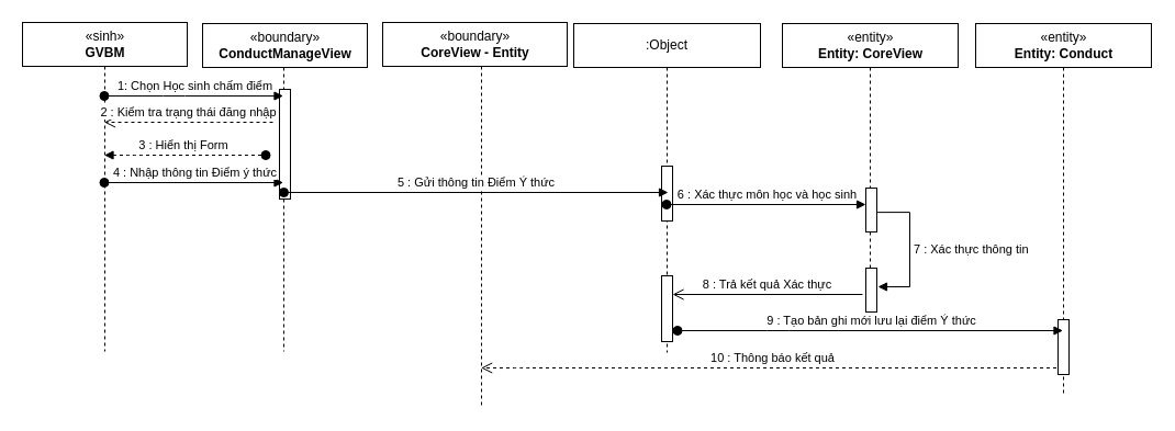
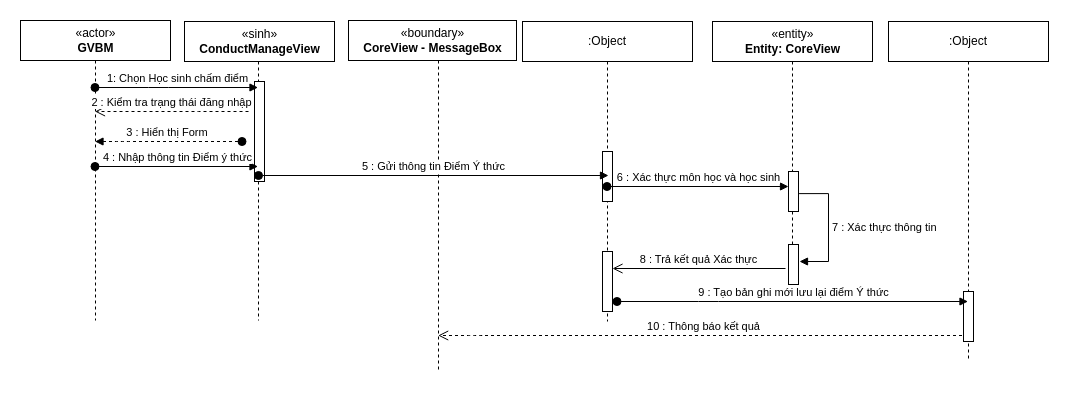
  <mxCell id="0" />
  <mxCell id="1" parent="0" />
  <mxCell id="2" value=":Object" style="shape=umlLifeline;perimeter=lifelinePerimeter;whiteSpace=wrap;html=1;container=1;collapsible=0;recursiveResize=0;outlineConnect=0;" parent="1" vertex="1"><mxGeometry x="45" y="20" width="100" height="300" as="geometry" /></mxCell>
- <mxCell id="3" value="«sinh»&lt;br&gt;&lt;b&gt;GVBM&lt;/b&gt;" style="html=1;" parent="1" vertex="1"><mxGeometry x="20" y="20" width="150" height="40" as="geometry" /></mxCell>
+ <mxCell id="3" value="«actor»&lt;br&gt;&lt;b&gt;GVBM&lt;/b&gt;" style="html=1;" parent="1" vertex="1"><mxGeometry x="20" y="20" width="150" height="40" as="geometry" /></mxCell>
  <mxCell id="4" value=":Object" style="shape=umlLifeline;perimeter=lifelinePerimeter;whiteSpace=wrap;html=1;container=1;collapsible=0;recursiveResize=0;outlineConnect=0;" parent="1" vertex="1"><mxGeometry x="184" y="21" width="148" height="299" as="geometry" /></mxCell>
- <mxCell id="5" value="«boundary»&lt;br&gt;&lt;b&gt;ConductManageView&lt;/b&gt;" style="html=1;" parent="4" vertex="1"><mxGeometry width="150" height="40" as="geometry" /></mxCell>
+ <mxCell id="5" value="«sinh»&lt;br&gt;&lt;b&gt;ConductManageView&lt;/b&gt;" style="html=1;" parent="4" vertex="1"><mxGeometry width="150" height="40" as="geometry" /></mxCell>
  <mxCell id="6" value="" style="html=1;points=[];perimeter=orthogonalPerimeter;" parent="4" vertex="1"><mxGeometry x="70" y="60" width="10" height="100" as="geometry" /></mxCell>
  <mxCell id="7" value=":Object" style="shape=umlLifeline;perimeter=lifelinePerimeter;whiteSpace=wrap;html=1;container=1;collapsible=0;recursiveResize=0;outlineConnect=0;" parent="1" vertex="1"><mxGeometry x="363" y="20" width="150" height="351" as="geometry" /></mxCell>
- <mxCell id="8" value="«boundary»&lt;br&gt;&lt;b&gt;CoreView - Entity&lt;/b&gt;" style="html=1;" parent="7" vertex="1"><mxGeometry x="-15" width="168" height="40" as="geometry" /></mxCell>
+ <mxCell id="8" value="«boundary»&lt;br&gt;&lt;b&gt;CoreView - MessageBox&lt;/b&gt;" style="html=1;" parent="7" vertex="1"><mxGeometry x="-15" width="168" height="40" as="geometry" /></mxCell>
  <mxCell id="9" value=":Object" style="shape=umlLifeline;perimeter=lifelinePerimeter;whiteSpace=wrap;html=1;container=1;collapsible=0;recursiveResize=0;outlineConnect=0;" parent="1" vertex="1"><mxGeometry x="522" y="21" width="170" height="300" as="geometry" /></mxCell>
  <mxCell id="10" value="" style="html=1;points=[];perimeter=orthogonalPerimeter;" parent="9" vertex="1"><mxGeometry x="80" y="130" width="10" height="50" as="geometry" /></mxCell>
  <mxCell id="11" value=":Object" style="shape=umlLifeline;perimeter=lifelinePerimeter;whiteSpace=wrap;html=1;container=1;collapsible=0;recursiveResize=0;outlineConnect=0;" parent="1" vertex="1"><mxGeometry x="712" y="21" width="160" height="250" as="geometry" /></mxCell>
  <mxCell id="12" value="«entity»&lt;br&gt;&lt;b&gt;Entity: CoreView&lt;/b&gt;" style="html=1;" parent="11" vertex="1"><mxGeometry width="160" height="40" as="geometry" /></mxCell>
  <mxCell id="13" value="" style="html=1;points=[];perimeter=orthogonalPerimeter;" parent="11" vertex="1"><mxGeometry x="76" y="150" width="10" height="40" as="geometry" /></mxCell>
  <mxCell id="14" value="1: Chọn Học sinh chấm điểm" style="html=1;verticalAlign=bottom;startArrow=oval;startFill=1;endArrow=block;startSize=8;" parent="1" target="4" edge="1"><mxGeometry width="60" relative="1" as="geometry"><mxPoint x="94.5" y="87" as="sourcePoint" /><mxPoint x="290" y="85" as="targetPoint" /><Array as="points"><mxPoint x="158" y="87" /></Array></mxGeometry></mxCell>
  <mxCell id="15" value="5 : Gửi thông tin Điểm Ý thức" style="html=1;verticalAlign=bottom;startArrow=oval;startFill=1;endArrow=block;startSize=8;" parent="1" edge="1"><mxGeometry width="60" relative="1" as="geometry"><mxPoint x="258" y="175" as="sourcePoint" /><mxPoint x="608" y="175" as="targetPoint" /></mxGeometry></mxCell>
  <mxCell id="16" value="6 : Xác thực môn học và học sinh" style="html=1;verticalAlign=bottom;startArrow=oval;startFill=1;endArrow=block;startSize=8;" parent="1" edge="1"><mxGeometry width="60" relative="1" as="geometry"><mxPoint x="606.5" y="186" as="sourcePoint" /><mxPoint x="788" y="186" as="targetPoint" /></mxGeometry></mxCell>
  <mxCell id="17" value="" style="html=1;points=[];perimeter=orthogonalPerimeter;" parent="1" vertex="1"><mxGeometry x="788" y="244" width="10" height="40" as="geometry" /></mxCell>
  <mxCell id="18" value="7 : Xác thực thông tin" style="edgeStyle=orthogonalEdgeStyle;html=1;align=left;spacingLeft=2;endArrow=block;rounded=0;exitX=1.058;exitY=0.553;exitDx=0;exitDy=0;exitPerimeter=0;" parent="1" source="13" edge="1"><mxGeometry relative="1" as="geometry"><mxPoint x="834.5" y="192.88" as="sourcePoint" /><Array as="points"><mxPoint x="828" y="193" /><mxPoint x="828" y="261" /></Array><mxPoint x="799" y="261" as="targetPoint" /></mxGeometry></mxCell>
  <mxCell id="19" value="2 : Kiểm tra trạng thái đăng nhập" style="html=1;verticalAlign=bottom;endArrow=open;dashed=1;endSize=8;" parent="1" target="2" edge="1"><mxGeometry relative="1" as="geometry"><mxPoint x="248" y="111" as="sourcePoint" /><mxPoint x="358" y="211" as="targetPoint" /><Array as="points"><mxPoint x="208" y="111" /></Array></mxGeometry></mxCell>
  <mxCell id="20" value="3 : Hiển thị Form&amp;nbsp;" style="html=1;verticalAlign=bottom;startArrow=oval;startFill=1;endArrow=block;startSize=8;dashed=1;" parent="1" target="2" edge="1"><mxGeometry width="60" relative="1" as="geometry"><mxPoint x="241.5" y="141" as="sourcePoint" /><mxPoint x="58" y="141" as="targetPoint" /><Array as="points"><mxPoint x="121.5" y="141" /></Array></mxGeometry></mxCell>
  <mxCell id="21" value="8 : Trả kết quả Xác thực" style="html=1;verticalAlign=bottom;endArrow=open;endSize=8;exitX=-0.3;exitY=0.375;exitDx=0;exitDy=0;exitPerimeter=0;" parent="1" target="24" edge="1"><mxGeometry relative="1" as="geometry"><mxPoint x="785" y="268" as="sourcePoint" /><mxPoint x="618" y="268" as="targetPoint" /></mxGeometry></mxCell>
  <mxCell id="22" value="10 : Thông báo kết quả" style="html=1;verticalAlign=bottom;endArrow=open;dashed=1;endSize=8;" parent="1" source="25" edge="1"><mxGeometry relative="1" as="geometry"><mxPoint x="606.5" y="335" as="sourcePoint" /><mxPoint x="437.667" y="335" as="targetPoint" /><Array as="points"><mxPoint x="498" y="335" /><mxPoint x="478" y="335" /></Array></mxGeometry></mxCell>
  <mxCell id="23" value="4 : Nhập thông tin Điểm ý thức" style="html=1;verticalAlign=bottom;startArrow=oval;startFill=1;endArrow=block;startSize=8;" parent="1" edge="1"><mxGeometry width="60" relative="1" as="geometry"><mxPoint x="94.5" y="166" as="sourcePoint" /><mxPoint x="257.5" y="166" as="targetPoint" /><Array as="points"><mxPoint x="181.5" y="166" /></Array></mxGeometry></mxCell>
  <mxCell id="24" value="" style="html=1;points=[];perimeter=orthogonalPerimeter;" parent="1" vertex="1"><mxGeometry x="602" y="251" width="10" height="60" as="geometry" /></mxCell>
  <mxCell id="25" value=":Object" style="shape=umlLifeline;perimeter=lifelinePerimeter;whiteSpace=wrap;html=1;container=1;collapsible=0;recursiveResize=0;outlineConnect=0;" parent="1" vertex="1"><mxGeometry x="888" y="21" width="160" height="340" as="geometry" /></mxCell>
- <mxCell id="26" value="«entity»&lt;br&gt;&lt;b&gt;Entity: Conduct&lt;/b&gt;" style="html=1;" parent="25" vertex="1"><mxGeometry width="160" height="40" as="geometry" /></mxCell>
  <mxCell id="27" value="" style="html=1;points=[];perimeter=orthogonalPerimeter;" parent="1" vertex="1"><mxGeometry x="963" y="291" width="10" height="50" as="geometry" /></mxCell>
  <mxCell id="28" value="9 : Tạo bản ghi mới lưu lại điểm Ý thức" style="html=1;verticalAlign=bottom;startArrow=oval;startFill=1;endArrow=block;startSize=8;" parent="1" target="25" edge="1"><mxGeometry width="60" relative="1" as="geometry"><mxPoint x="616.5" y="301" as="sourcePoint" /><mxPoint x="798" y="301" as="targetPoint" /><Array as="points"><mxPoint x="708" y="301" /></Array></mxGeometry></mxCell>
